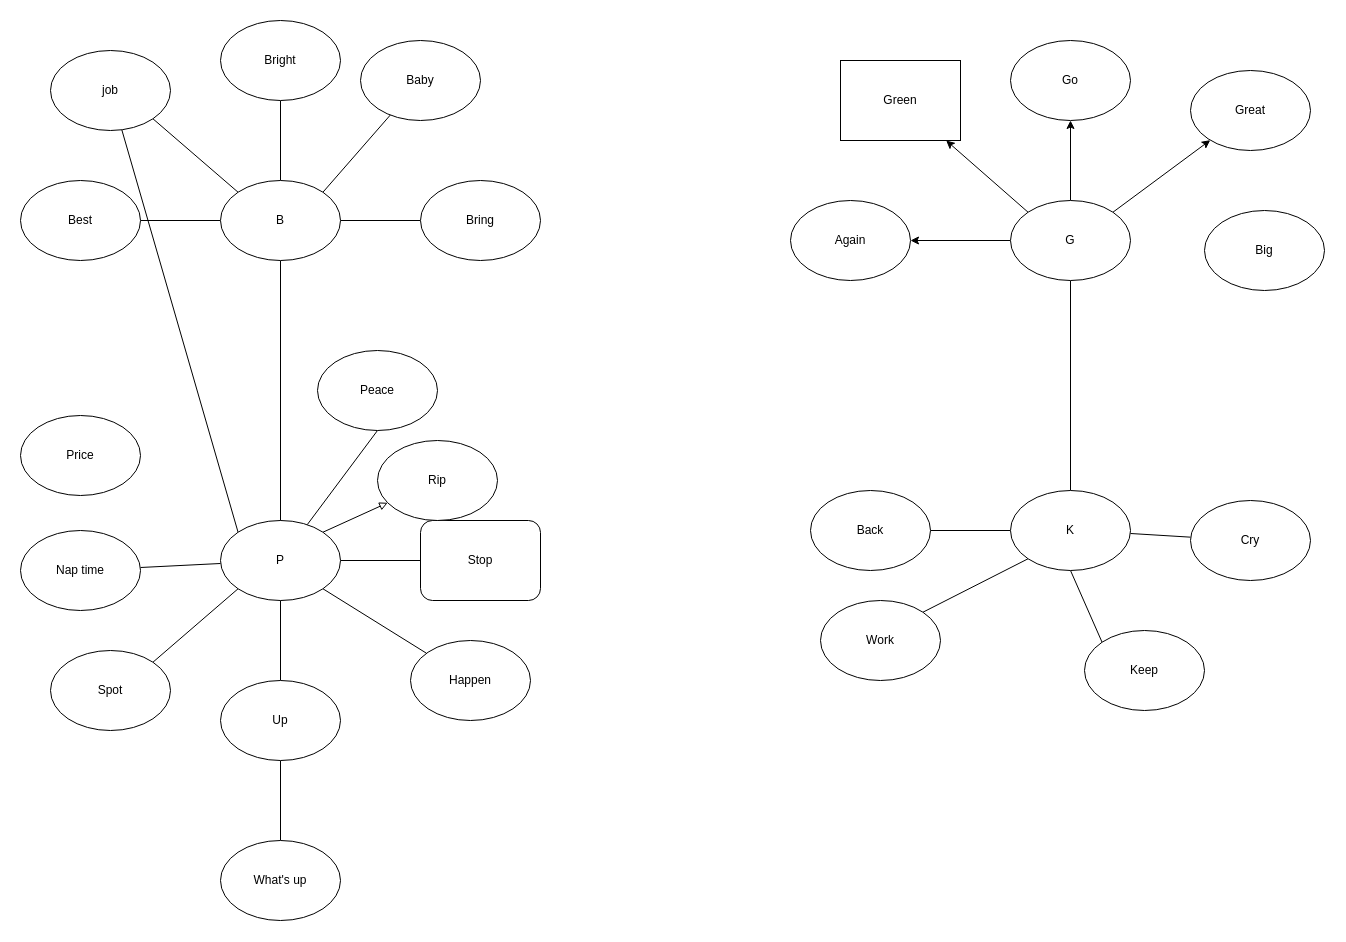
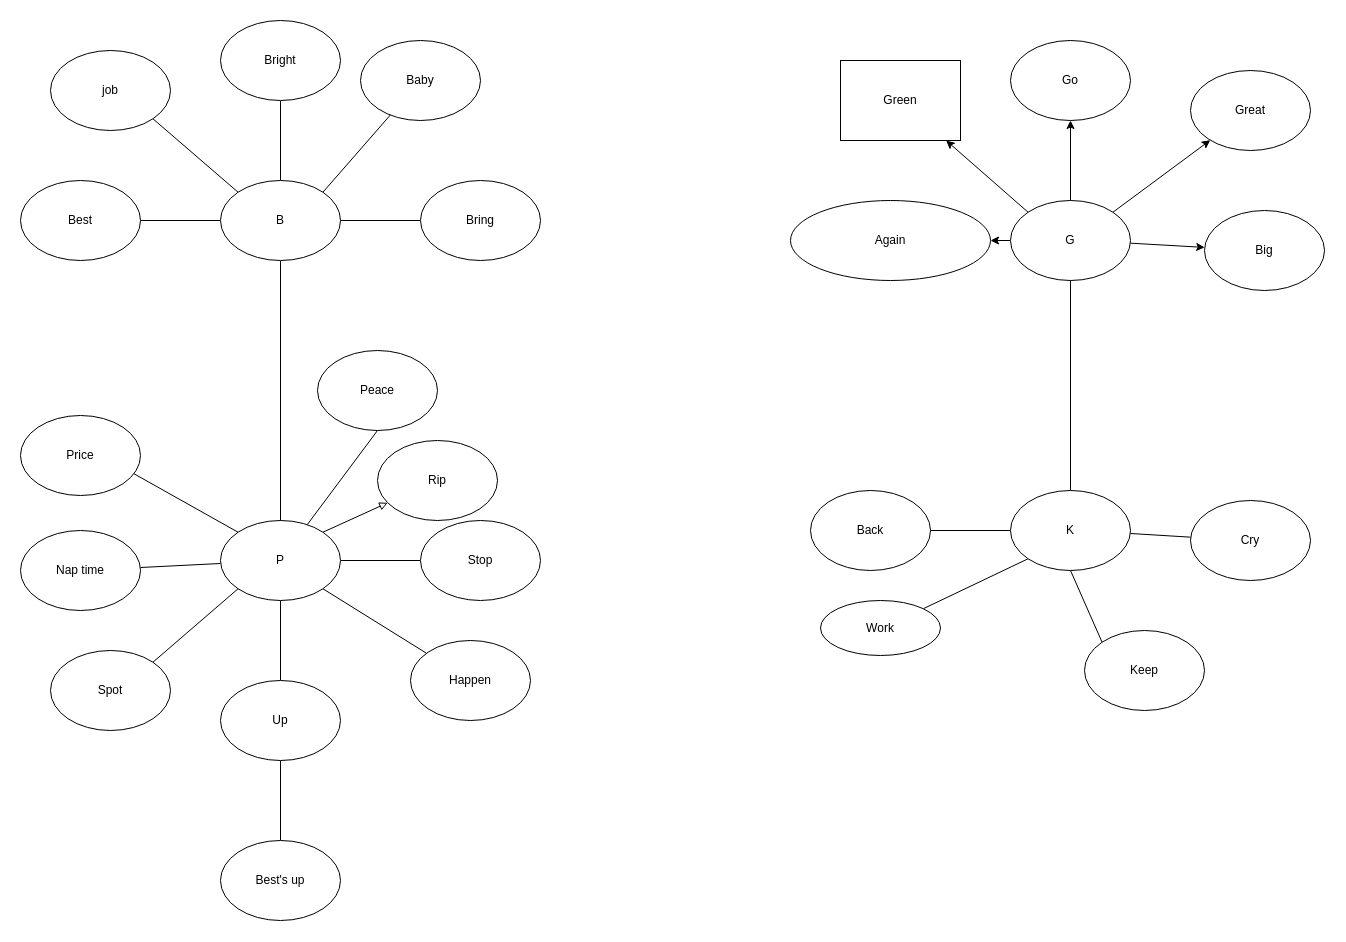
  <mxCell id="0" />
  <mxCell id="1" parent="0" />
  <mxCell id="2" value="" style="edgeStyle=orthogonalEdgeStyle;rounded=0;orthogonalLoop=1;jettySize=auto;html=1;" parent="1" source="8" target="9" edge="1"><mxGeometry relative="1" as="geometry" /></mxCell>
  <mxCell id="3" style="rounded=0;orthogonalLoop=1;jettySize=auto;html=1;exitX=0;exitY=0;exitDx=0;exitDy=0;" parent="1" source="8" target="10" edge="1"><mxGeometry relative="1" as="geometry" /></mxCell>
  <mxCell id="4" style="edgeStyle=none;rounded=0;orthogonalLoop=1;jettySize=auto;html=1;exitX=1;exitY=0;exitDx=0;exitDy=0;" parent="1" source="8" target="11" edge="1"><mxGeometry relative="1" as="geometry" /></mxCell>
  <mxCell id="5" value="" style="edgeStyle=none;rounded=0;orthogonalLoop=1;jettySize=auto;html=1;" parent="1" source="8" target="12" edge="1"><mxGeometry relative="1" as="geometry" /></mxCell>
+ <mxCell id="6" value="" style="edgeStyle=none;rounded=0;orthogonalLoop=1;jettySize=auto;html=1;" parent="1" source="8" target="13" edge="1"><mxGeometry relative="1" as="geometry" /></mxCell>
  <mxCell id="7" style="edgeStyle=none;rounded=0;orthogonalLoop=1;jettySize=auto;html=1;entryX=0.5;entryY=0;entryDx=0;entryDy=0;endArrow=none;endFill=0;" parent="1" source="8" target="18" edge="1"><mxGeometry relative="1" as="geometry" /></mxCell>
  <mxCell id="8" value="G" style="ellipse;whiteSpace=wrap;html=1;" parent="1" vertex="1"><mxGeometry x="1010" y="200" width="120" height="80" as="geometry" /></mxCell>
  <mxCell id="9" value="Go" style="ellipse;whiteSpace=wrap;html=1;" parent="1" vertex="1"><mxGeometry x="1010" y="40" width="120" height="80" as="geometry" /></mxCell>
  <mxCell id="10" value="Green" style="whiteSpace=wrap;html=1;rounded=0;" parent="1" vertex="1"><mxGeometry x="840" y="60" width="120" height="80" as="geometry" /></mxCell>
  <mxCell id="11" value="Great" style="ellipse;whiteSpace=wrap;html=1;" parent="1" vertex="1"><mxGeometry x="1190" y="70" width="120" height="80" as="geometry" /></mxCell>
- <mxCell id="12" value="Again" style="ellipse;whiteSpace=wrap;html=1;" parent="1" vertex="1"><mxGeometry x="790" y="200" width="120" height="80" as="geometry" /></mxCell>
+ <mxCell id="12" value="Again" style="ellipse;whiteSpace=wrap;html=1;" parent="1" vertex="1"><mxGeometry x="790" y="200" width="200" height="80" as="geometry" /></mxCell>
  <mxCell id="13" value="Big" style="ellipse;whiteSpace=wrap;html=1;" parent="1" vertex="1"><mxGeometry x="1204" y="210" width="120" height="80" as="geometry" /></mxCell>
  <mxCell id="14" value="" style="edgeStyle=none;rounded=0;orthogonalLoop=1;jettySize=auto;html=1;endArrow=none;endFill=0;" parent="1" source="18" target="19" edge="1"><mxGeometry relative="1" as="geometry" /></mxCell>
  <mxCell id="15" value="" style="edgeStyle=none;rounded=0;orthogonalLoop=1;jettySize=auto;html=1;endArrow=none;endFill=0;" parent="1" source="18" target="20" edge="1"><mxGeometry relative="1" as="geometry" /></mxCell>
  <mxCell id="16" style="edgeStyle=none;rounded=0;orthogonalLoop=1;jettySize=auto;html=1;exitX=0;exitY=1;exitDx=0;exitDy=0;entryX=1;entryY=0;entryDx=0;entryDy=0;endArrow=none;endFill=0;" parent="1" source="18" target="21" edge="1"><mxGeometry relative="1" as="geometry" /></mxCell>
  <mxCell id="17" style="edgeStyle=none;rounded=0;orthogonalLoop=1;jettySize=auto;html=1;exitX=0.5;exitY=1;exitDx=0;exitDy=0;entryX=0;entryY=0;entryDx=0;entryDy=0;endArrow=none;endFill=0;" parent="1" source="18" target="22" edge="1"><mxGeometry relative="1" as="geometry" /></mxCell>
  <mxCell id="18" value="K" style="ellipse;whiteSpace=wrap;html=1;" parent="1" vertex="1"><mxGeometry x="1010" y="490" width="120" height="80" as="geometry" /></mxCell>
  <mxCell id="19" value="Cry" style="ellipse;whiteSpace=wrap;html=1;" parent="1" vertex="1"><mxGeometry x="1190" y="500" width="120" height="80" as="geometry" /></mxCell>
  <mxCell id="20" value="Back" style="ellipse;whiteSpace=wrap;html=1;" parent="1" vertex="1"><mxGeometry x="810" y="490" width="120" height="80" as="geometry" /></mxCell>
- <mxCell id="21" value="Work" style="ellipse;whiteSpace=wrap;html=1;" parent="1" vertex="1"><mxGeometry x="820" y="600" width="120" height="80" as="geometry" /></mxCell>
+ <mxCell id="21" value="Work" style="ellipse;whiteSpace=wrap;html=1;" parent="1" vertex="1"><mxGeometry x="820" y="600" width="120" height="55" as="geometry" /></mxCell>
  <mxCell id="22" value="Keep" style="ellipse;whiteSpace=wrap;html=1;" parent="1" vertex="1"><mxGeometry x="1084" y="630" width="120" height="80" as="geometry" /></mxCell>
  <mxCell id="23" style="edgeStyle=none;rounded=0;orthogonalLoop=1;jettySize=auto;html=1;entryX=0.5;entryY=1;entryDx=0;entryDy=0;endArrow=none;endFill=0;" edge="1" parent="1" source="29" target="38"><mxGeometry relative="1" as="geometry" /></mxCell>
  <mxCell id="24" value="" style="edgeStyle=none;rounded=0;orthogonalLoop=1;jettySize=auto;html=1;endArrow=none;endFill=0;" edge="1" parent="1" source="29" target="39"><mxGeometry relative="1" as="geometry" /></mxCell>
  <mxCell id="25" value="" style="edgeStyle=none;rounded=0;orthogonalLoop=1;jettySize=auto;html=1;endArrow=none;endFill=0;" edge="1" parent="1" source="29" target="40"><mxGeometry relative="1" as="geometry" /></mxCell>
  <mxCell id="26" value="" style="edgeStyle=none;rounded=0;orthogonalLoop=1;jettySize=auto;html=1;endArrow=none;endFill=0;" edge="1" parent="1" source="29" target="41"><mxGeometry relative="1" as="geometry" /></mxCell>
  <mxCell id="27" style="edgeStyle=none;rounded=0;orthogonalLoop=1;jettySize=auto;html=1;exitX=1;exitY=0;exitDx=0;exitDy=0;endArrow=none;endFill=0;" edge="1" parent="1" source="29" target="50"><mxGeometry relative="1" as="geometry" /></mxCell>
  <mxCell id="28" style="edgeStyle=none;rounded=0;orthogonalLoop=1;jettySize=auto;html=1;exitX=0;exitY=0;exitDx=0;exitDy=0;entryX=1;entryY=1;entryDx=0;entryDy=0;endArrow=none;endFill=0;" edge="1" parent="1" source="29" target="51"><mxGeometry relative="1" as="geometry" /></mxCell>
  <mxCell id="29" value="B" style="ellipse;whiteSpace=wrap;html=1;" vertex="1" parent="1"><mxGeometry x="220" y="180" width="120" height="80" as="geometry" /></mxCell>
  <mxCell id="30" value="" style="edgeStyle=none;rounded=0;orthogonalLoop=1;jettySize=auto;html=1;endArrow=none;endFill=0;" edge="1" parent="1" source="38" target="42"><mxGeometry relative="1" as="geometry" /></mxCell>
  <mxCell id="31" style="edgeStyle=none;rounded=0;orthogonalLoop=1;jettySize=auto;html=1;exitX=1;exitY=1;exitDx=0;exitDy=0;endArrow=none;endFill=0;" edge="1" parent="1" source="38" target="43"><mxGeometry relative="1" as="geometry" /></mxCell>
  <mxCell id="32" value="" style="edgeStyle=none;rounded=0;orthogonalLoop=1;jettySize=auto;html=1;endArrow=none;endFill=0;" edge="1" parent="1" source="38" target="45"><mxGeometry relative="1" as="geometry" /></mxCell>
  <mxCell id="33" value="" style="edgeStyle=none;rounded=0;orthogonalLoop=1;jettySize=auto;html=1;endArrow=none;endFill=0;" edge="1" parent="1" source="38" target="46"><mxGeometry relative="1" as="geometry" /></mxCell>
  <mxCell id="34" style="edgeStyle=none;rounded=0;orthogonalLoop=1;jettySize=auto;html=1;exitX=0;exitY=1;exitDx=0;exitDy=0;entryX=1;entryY=0;entryDx=0;entryDy=0;endArrow=none;endFill=0;" edge="1" parent="1" source="38" target="48"><mxGeometry relative="1" as="geometry" /></mxCell>
  <mxCell id="35" style="edgeStyle=none;rounded=0;orthogonalLoop=1;jettySize=auto;html=1;exitX=1;exitY=0;exitDx=0;exitDy=0;endArrow=block;endFill=0;" edge="1" parent="1" source="38" target="49"><mxGeometry relative="1" as="geometry" /></mxCell>
- <mxCell id="36" style="edgeStyle=none;rounded=0;orthogonalLoop=1;jettySize=auto;html=1;exitX=0;exitY=0;exitDx=0;exitDy=0;endArrow=none;endFill=0;" edge="1" parent="1" source="38" target="51"><mxGeometry relative="1" as="geometry" /></mxCell>
+ <mxCell id="36" style="edgeStyle=none;rounded=0;orthogonalLoop=1;jettySize=auto;html=1;exitX=0;exitY=0;exitDx=0;exitDy=0;entryX=0.942;entryY=0.725;entryDx=0;entryDy=0;entryPerimeter=0;endArrow=none;endFill=0;" edge="1" parent="1" source="38" target="52"><mxGeometry relative="1" as="geometry" /></mxCell>
  <mxCell id="37" style="edgeStyle=none;rounded=0;orthogonalLoop=1;jettySize=auto;html=1;entryX=0.5;entryY=1;entryDx=0;entryDy=0;endArrow=none;endFill=0;" edge="1" parent="1" source="38" target="53"><mxGeometry relative="1" as="geometry" /></mxCell>
  <mxCell id="38" value="P" style="ellipse;whiteSpace=wrap;html=1;" vertex="1" parent="1"><mxGeometry x="220" y="520" width="120" height="80" as="geometry" /></mxCell>
  <mxCell id="39" value="Bring" style="ellipse;whiteSpace=wrap;html=1;" vertex="1" parent="1"><mxGeometry x="420" y="180" width="120" height="80" as="geometry" /></mxCell>
  <mxCell id="40" value="Bright" style="ellipse;whiteSpace=wrap;html=1;" vertex="1" parent="1"><mxGeometry x="220" y="20" width="120" height="80" as="geometry" /></mxCell>
  <mxCell id="41" value="Best" style="ellipse;whiteSpace=wrap;html=1;" vertex="1" parent="1"><mxGeometry x="20" y="180" width="120" height="80" as="geometry" /></mxCell>
- <mxCell id="42" value="Stop" style="whiteSpace=wrap;html=1;rounded=1;" vertex="1" parent="1"><mxGeometry x="420" y="520" width="120" height="80" as="geometry" /></mxCell>
+ <mxCell id="42" value="Stop" style="ellipse;whiteSpace=wrap;html=1;" vertex="1" parent="1"><mxGeometry x="420" y="520" width="120" height="80" as="geometry" /></mxCell>
  <mxCell id="43" value="Happen" style="ellipse;whiteSpace=wrap;html=1;" vertex="1" parent="1"><mxGeometry x="410" y="640" width="120" height="80" as="geometry" /></mxCell>
  <mxCell id="44" value="" style="edgeStyle=none;rounded=0;orthogonalLoop=1;jettySize=auto;html=1;endArrow=none;endFill=0;" edge="1" parent="1" source="45" target="47"><mxGeometry relative="1" as="geometry" /></mxCell>
  <mxCell id="45" value="Up" style="ellipse;whiteSpace=wrap;html=1;" vertex="1" parent="1"><mxGeometry x="220" y="680" width="120" height="80" as="geometry" /></mxCell>
  <mxCell id="46" value="Nap time" style="ellipse;whiteSpace=wrap;html=1;" vertex="1" parent="1"><mxGeometry x="20" y="530" width="120" height="80" as="geometry" /></mxCell>
- <mxCell id="47" value="What's up" style="ellipse;whiteSpace=wrap;html=1;" vertex="1" parent="1"><mxGeometry x="220" y="840" width="120" height="80" as="geometry" /></mxCell>
+ <mxCell id="47" value="Best's up" style="ellipse;whiteSpace=wrap;html=1;" vertex="1" parent="1"><mxGeometry x="220" y="840" width="120" height="80" as="geometry" /></mxCell>
  <mxCell id="48" value="Spot" style="ellipse;whiteSpace=wrap;html=1;" vertex="1" parent="1"><mxGeometry x="50" y="650" width="120" height="80" as="geometry" /></mxCell>
  <mxCell id="49" value="Rip" style="ellipse;whiteSpace=wrap;html=1;" vertex="1" parent="1"><mxGeometry x="377" y="440" width="120" height="80" as="geometry" /></mxCell>
  <mxCell id="50" value="Baby" style="ellipse;whiteSpace=wrap;html=1;" vertex="1" parent="1"><mxGeometry x="360" y="40" width="120" height="80" as="geometry" /></mxCell>
  <mxCell id="51" value="job" style="ellipse;whiteSpace=wrap;html=1;" vertex="1" parent="1"><mxGeometry x="50" y="50" width="120" height="80" as="geometry" /></mxCell>
  <mxCell id="52" value="Price" style="ellipse;whiteSpace=wrap;html=1;" vertex="1" parent="1"><mxGeometry x="20" y="415" width="120" height="80" as="geometry" /></mxCell>
  <mxCell id="53" value="Peace" style="ellipse;whiteSpace=wrap;html=1;" vertex="1" parent="1"><mxGeometry x="317" y="350" width="120" height="80" as="geometry" /></mxCell>
